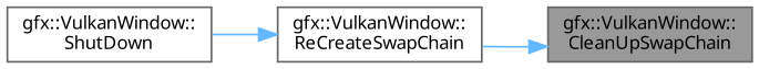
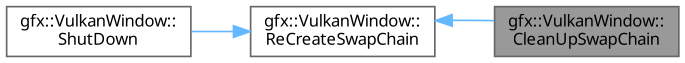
  digraph {
    fontname="Noto Sans"
    rankdir=RL
    node [color=grey40 fillcolor=white fontname="Noto Sans" fontsize=10 shape=box style=filled]
    edge [color=steelblue1 dir=back fontname="Noto Sans" fontsize=10 labelfontname=Helvetica labelfontsize=10 style=solid]
    n1 [color=gray40 fillcolor=grey60 fontcolor=black height=0.2 label="gfx::VulkanWindow::\lCleanUpSwapChain" width=0.4]
    n2 [height=0.2 label="gfx::VulkanWindow::\lReCreateSwapChain" width=0.4]
    n3 [height=0.2 label="gfx::VulkanWindow::\lShutDown" width=0.4]
-   n1 -> n2
+   n2 -> n1
    n2 -> n3
  }
